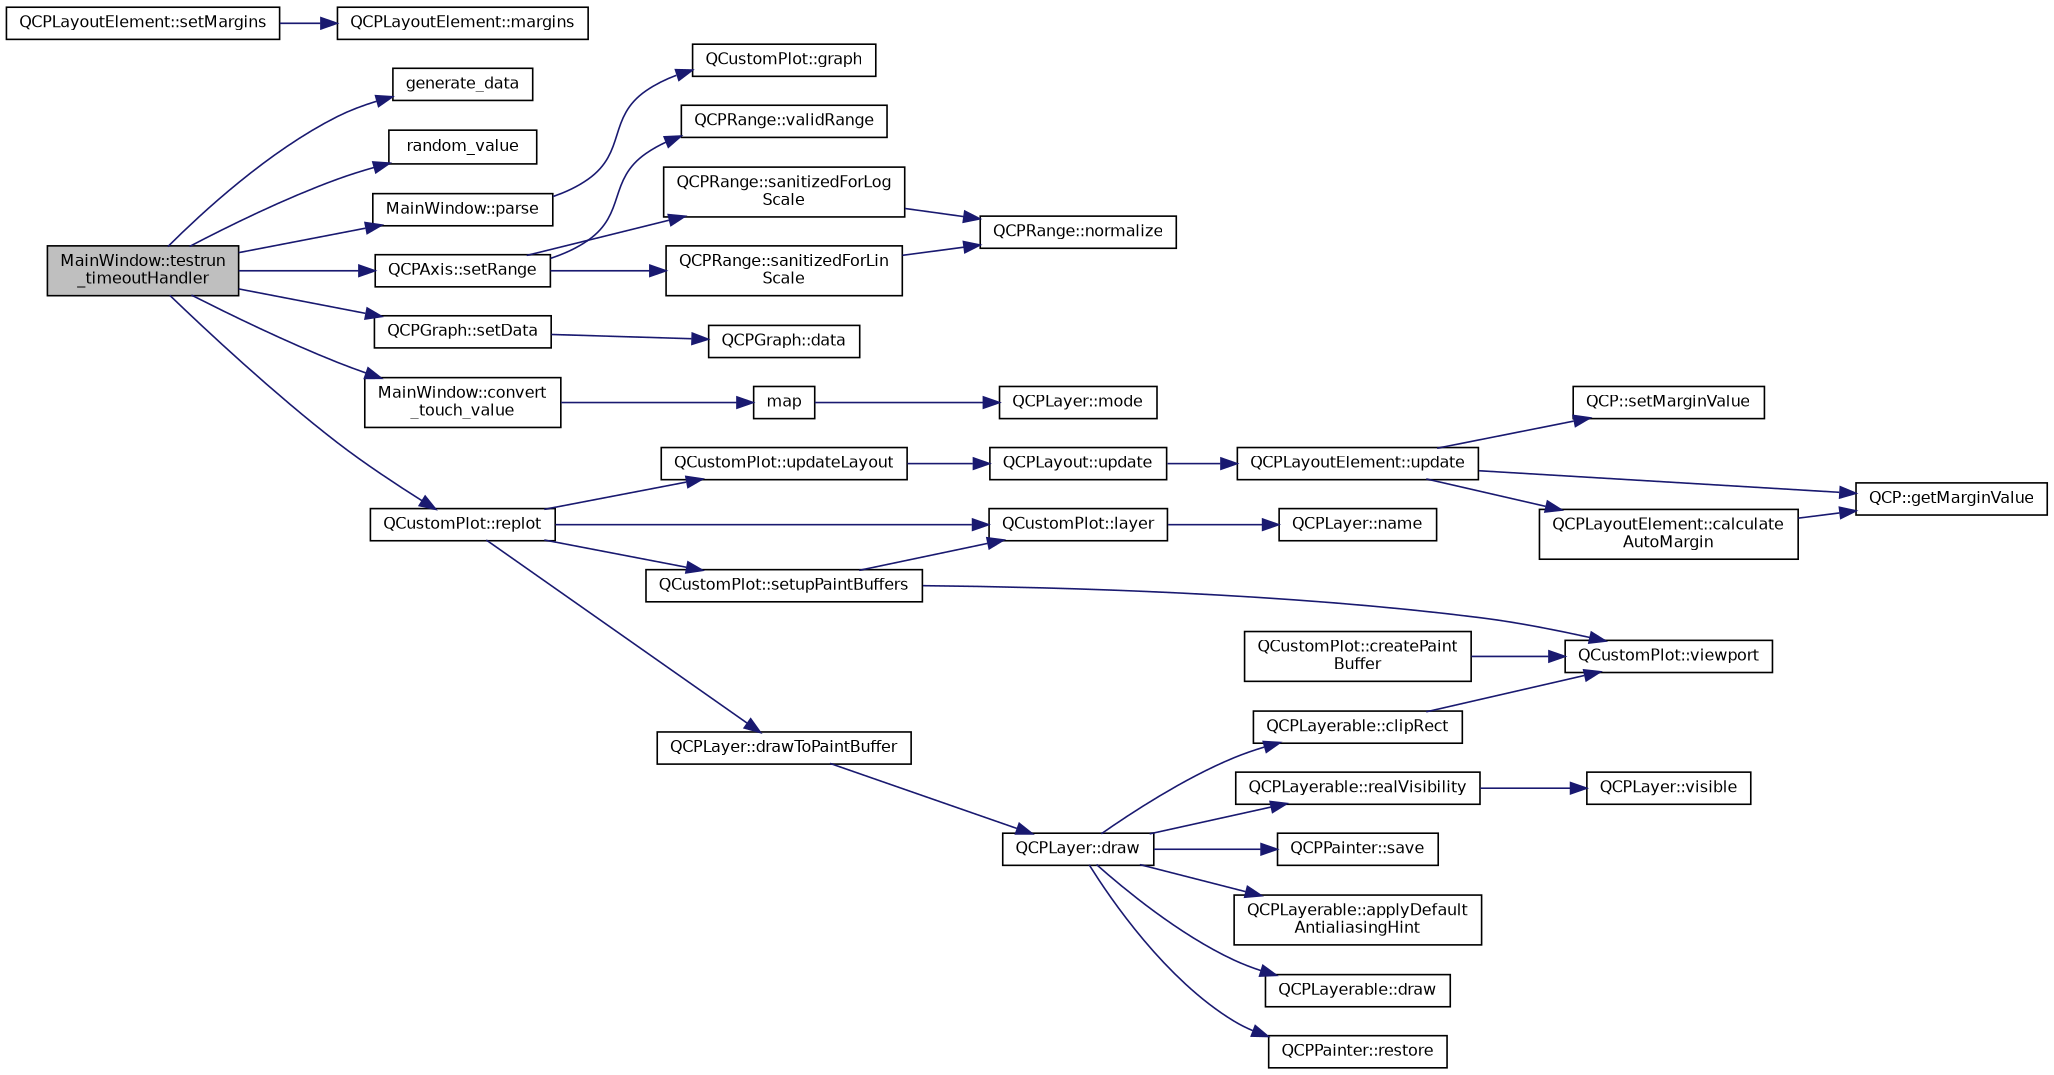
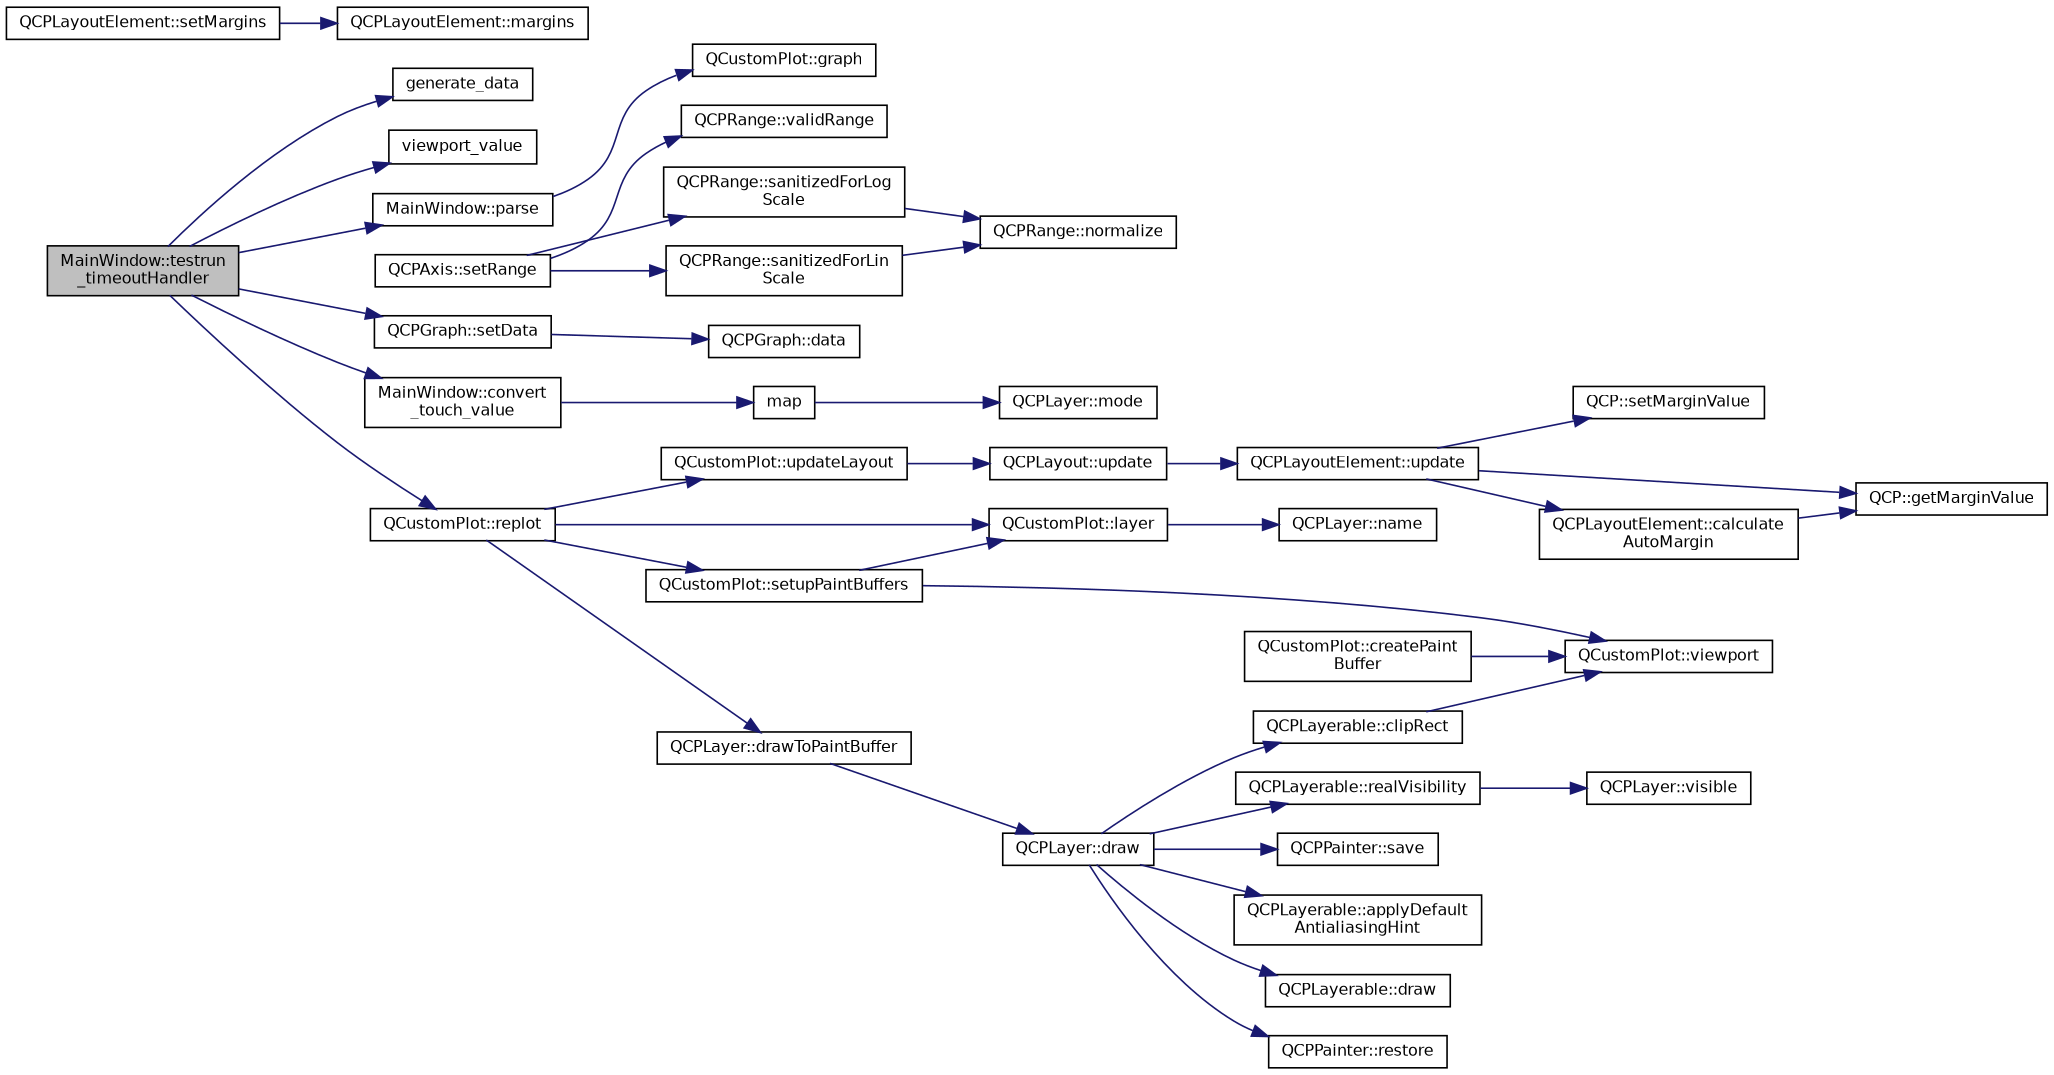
  digraph {
    rankdir=LR
    node [color=black fillcolor=white fontname=Helvetica fontsize=10 shape=record style=filled]
    edge [color=midnightblue fontname=Helvetica fontsize=10 labelfontname=Helvetica labelfontsize=10 style=solid]
    n1 [fillcolor=grey75 fontcolor=black height=0.2 label="MainWindow::testrun\l_timeoutHandler" width=0.4]
    n2 [height=0.2 label=generate_data width=0.4]
-   n3 [height=0.2 label=random_value width=0.4]
+   n3 [height=0.2 label=viewport_value width=0.4]
    n4 [height=0.2 label="MainWindow::parse" width=0.4]
    n5 [height=0.2 label="QCPAxis::setRange" width=0.4]
    n6 [height=0.2 label="QCPGraph::setData" width=0.4]
    n7 [height=0.2 label="MainWindow::convert\l_touch_value" width=0.4]
    n8 [height=0.2 label="QCustomPlot::replot" width=0.4]
    n9 [height=0.2 label="QCustomPlot::graph" width=0.4]
    n10 [height=0.2 label="QCPRange::validRange" width=0.4]
    n11 [height=0.2 label="QCPRange::sanitizedForLog\lScale" width=0.4]
    n12 [height=0.2 label="QCPRange::sanitizedForLin\lScale" width=0.4]
    n13 [height=0.2 label="QCPGraph::data" width=0.4]
    n14 [height=0.2 label=map width=0.4]
    n15 [height=0.2 label="QCustomPlot::updateLayout" width=0.4]
    n16 [height=0.2 label="QCustomPlot::setupPaintBuffers" width=0.4]
    n17 [height=0.2 label="QCustomPlot::layer" width=0.4]
    n18 [height=0.2 label="QCPLayer::drawToPaintBuffer" width=0.4]
    n19 [height=0.2 label="QCPRange::normalize" width=0.4]
    n20 [height=0.2 label="QCPLayer::mode" width=0.4]
    n21 [height=0.2 label="QCPLayout::update" width=0.4]
    n22 [height=0.2 label="QCustomPlot::viewport" width=0.4]
    n23 [height=0.2 label="QCPLayer::name" width=0.4]
    n24 [height=0.2 label="QCPLayer::draw" width=0.4]
    n25 [height=0.2 label="QCPLayoutElement::update" width=0.4]
    n26 [height=0.2 label="QCP::setMarginValue" width=0.4]
    n27 [height=0.2 label="QCPLayoutElement::calculate\lAutoMargin" width=0.4]
    n28 [height=0.2 label="QCP::getMarginValue" width=0.4]
    n29 [height=0.2 label="QCPLayoutElement::setMargins" width=0.4]
    n30 [height=0.2 label="QCPLayoutElement::margins" width=0.4]
    n31 [height=0.2 label="QCustomPlot::createPaint\lBuffer" width=0.4]
    n32 [height=0.2 label="QCPLayerable::realVisibility" width=0.4]
    n33 [height=0.2 label="QCPPainter::save" width=0.4]
    n34 [height=0.2 label="QCPLayerable::clipRect" width=0.4]
    n35 [height=0.2 label="QCPLayerable::applyDefault\lAntialiasingHint" width=0.4]
    n36 [height=0.2 label="QCPLayerable::draw" width=0.4]
    n37 [height=0.2 label="QCPPainter::restore" width=0.4]
    n38 [height=0.2 label="QCPLayer::visible" width=0.4]
    n1 -> n2
    n1 -> n3
    n1 -> n4
-   n1 -> n5
    n1 -> n6
    n1 -> n7
    n1 -> n8
    n4 -> n9
    n5 -> n10
    n5 -> n11
    n5 -> n12
    n6 -> n13
    n7 -> n14
    n8 -> n15
    n8 -> n16
    n8 -> n17
    n8 -> n18
    n11 -> n19
    n12 -> n19
    n14 -> n20
    n15 -> n21
    n16 -> n17
    n16 -> n22
    n17 -> n23
    n18 -> n24
    n21 -> n25
    n24 -> n32
    n24 -> n33
    n24 -> n34
    n24 -> n35
    n24 -> n36
    n24 -> n37
    n25 -> n26
    n25 -> n27
    n25 -> n28
    n27 -> n28
    n29 -> n30
    n31 -> n22
    n32 -> n38
    n34 -> n22
  }
